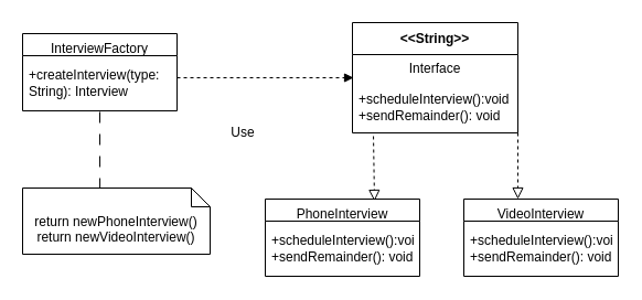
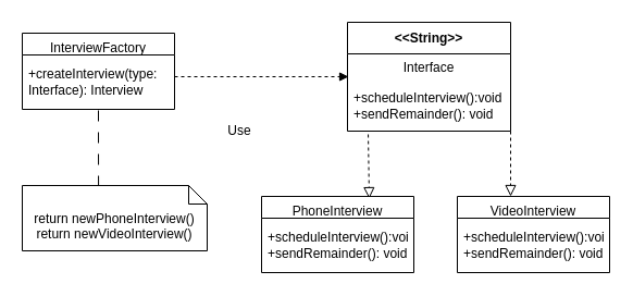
  <mxCell id="0" />
  <mxCell id="1" parent="0" />
  <mxCell id="2" value="InterviewFactory" style="swimlane;fontStyle=0;align=center;verticalAlign=top;childLayout=stackLayout;horizontal=1;startSize=20;horizontalStack=0;resizeParent=1;resizeParentMax=0;resizeLast=0;collapsible=0;marginBottom=0;html=1;whiteSpace=wrap;" vertex="1" parent="1"><mxGeometry x="20" y="30" width="140" height="70" as="geometry" /></mxCell>
- <mxCell id="3" value="+createInterview(type:&lt;div&gt;String): Interview&lt;/div&gt;" style="text;html=1;strokeColor=none;fillColor=none;align=left;verticalAlign=middle;spacingLeft=4;spacingRight=4;overflow=hidden;rotatable=0;points=[[0,0.5],[1,0.5]];portConstraint=eastwest;whiteSpace=wrap;" vertex="1" parent="2"><mxGeometry y="20" width="140" height="50" as="geometry" /></mxCell>
+ <mxCell id="3" value="+createInterview(type:&lt;div&gt;Interface): Interview&lt;/div&gt;" style="text;html=1;strokeColor=none;fillColor=none;align=left;verticalAlign=middle;spacingLeft=4;spacingRight=4;overflow=hidden;rotatable=0;points=[[0,0.5],[1,0.5]];portConstraint=eastwest;whiteSpace=wrap;" vertex="1" parent="2"><mxGeometry y="20" width="140" height="50" as="geometry" /></mxCell>
  <mxCell id="4" value="&amp;lt;&amp;lt;String&amp;gt;&amp;gt;" style="swimlane;fontStyle=1;align=center;verticalAlign=middle;childLayout=stackLayout;horizontal=1;startSize=29;horizontalStack=0;resizeParent=1;resizeParentMax=0;resizeLast=0;collapsible=0;marginBottom=0;html=1;whiteSpace=wrap;" vertex="1" parent="1"><mxGeometry x="319" y="20" width="150" height="100" as="geometry" /></mxCell>
  <mxCell id="5" value="Interface" style="text;html=1;strokeColor=none;fillColor=none;align=center;verticalAlign=middle;spacingLeft=4;spacingRight=4;overflow=hidden;rotatable=0;points=[[0,0.5],[1,0.5]];portConstraint=eastwest;whiteSpace=wrap;" vertex="1" parent="4"><mxGeometry y="29" width="150" height="25" as="geometry" /></mxCell>
  <mxCell id="6" value="+scheduleInterview():void&lt;div&gt;+sendRemainder(): void&lt;/div&gt;" style="text;html=1;strokeColor=none;fillColor=none;align=left;verticalAlign=middle;spacingLeft=4;spacingRight=4;overflow=hidden;rotatable=0;points=[[0,0.5],[1,0.5]];portConstraint=eastwest;whiteSpace=wrap;" vertex="1" parent="4"><mxGeometry y="54" width="150" height="46" as="geometry" /></mxCell>
  <mxCell id="7" value="" style="endArrow=block;startArrow=none;endFill=0;startFill=0;endSize=8;html=1;verticalAlign=bottom;dashed=1;labelBackgroundColor=none;rounded=0;exitX=0.127;exitY=1.065;exitDx=0;exitDy=0;exitPerimeter=0;entryX=0.707;entryY=0.029;entryDx=0;entryDy=0;entryPerimeter=0;" edge="1" parent="1" source="6" target="13"><mxGeometry width="160" relative="1" as="geometry"><mxPoint x="150" y="190" as="sourcePoint" /><mxPoint x="340" y="190" as="targetPoint" /></mxGeometry></mxCell>
  <mxCell id="8" value="" style="endArrow=block;startArrow=none;endFill=0;startFill=0;endSize=8;html=1;verticalAlign=bottom;dashed=1;labelBackgroundColor=none;rounded=0;" edge="1" parent="1"><mxGeometry width="160" relative="1" as="geometry"><mxPoint x="469" y="120" as="sourcePoint" /><mxPoint x="469" y="180" as="targetPoint" /></mxGeometry></mxCell>
  <mxCell id="9" value="" style="html=1;verticalAlign=bottom;labelBackgroundColor=none;endArrow=block;endFill=1;dashed=1;rounded=0;" edge="1" parent="1"><mxGeometry width="160" relative="1" as="geometry"><mxPoint x="160" y="70" as="sourcePoint" /><mxPoint x="320" y="70" as="targetPoint" /></mxGeometry></mxCell>
  <mxCell id="10" value="Use" style="text;html=1;align=center;verticalAlign=middle;whiteSpace=wrap;rounded=0;" vertex="1" parent="1"><mxGeometry x="190" y="105" width="60" height="30" as="geometry" /></mxCell>
  <mxCell id="11" value="VideoInterview" style="swimlane;fontStyle=0;align=center;verticalAlign=top;childLayout=stackLayout;horizontal=1;startSize=20;horizontalStack=0;resizeParent=1;resizeParentMax=0;resizeLast=0;collapsible=0;marginBottom=0;html=1;whiteSpace=wrap;" vertex="1" parent="1"><mxGeometry x="420" y="180" width="140" height="70" as="geometry" /></mxCell>
  <mxCell id="12" value="+scheduleInterview():void&lt;div&gt;+sendRemainder(): void&lt;/div&gt;" style="text;html=1;strokeColor=none;fillColor=none;align=left;verticalAlign=middle;spacingLeft=4;spacingRight=4;overflow=hidden;rotatable=0;points=[[0,0.5],[1,0.5]];portConstraint=eastwest;whiteSpace=wrap;" vertex="1" parent="11"><mxGeometry y="20" width="140" height="50" as="geometry" /></mxCell>
  <mxCell id="13" value="PhoneInterview" style="swimlane;fontStyle=0;align=center;verticalAlign=top;childLayout=stackLayout;horizontal=1;startSize=20;horizontalStack=0;resizeParent=1;resizeParentMax=0;resizeLast=0;collapsible=0;marginBottom=0;html=1;whiteSpace=wrap;" vertex="1" parent="1"><mxGeometry x="240" y="180" width="140" height="70" as="geometry" /></mxCell>
  <mxCell id="14" value="+scheduleInterview():void&lt;div&gt;+sendRemainder(): void&lt;/div&gt;" style="text;html=1;strokeColor=none;fillColor=none;align=left;verticalAlign=middle;spacingLeft=4;spacingRight=4;overflow=hidden;rotatable=0;points=[[0,0.5],[1,0.5]];portConstraint=eastwest;whiteSpace=wrap;" vertex="1" parent="13"><mxGeometry y="20" width="140" height="50" as="geometry" /></mxCell>
  <mxCell id="15" value="" style="endArrow=none;startArrow=none;endFill=0;startFill=0;endSize=8;html=1;verticalAlign=bottom;dashed=1;labelBackgroundColor=none;dashPattern=10 10;rounded=0;exitX=0.5;exitY=1.02;exitDx=0;exitDy=0;exitPerimeter=0;entryX=0.438;entryY=0;entryDx=0;entryDy=0;entryPerimeter=0;" edge="1" parent="1" source="3"><mxGeometry width="160" relative="1" as="geometry"><mxPoint x="30" y="150" as="sourcePoint" /><mxPoint x="90.08" y="170" as="targetPoint" /></mxGeometry></mxCell>
  <mxCell id="16" value="&lt;span style=&quot;text-align: left;&quot;&gt;return newPhoneInterview()&lt;/span&gt;&lt;div&gt;&lt;span style=&quot;text-align: left;&quot;&gt;return newVideoInterview()&lt;/span&gt;&lt;/div&gt;&lt;div&gt;&lt;br&gt;&lt;/div&gt;" style="shape=note2;boundedLbl=1;whiteSpace=wrap;html=1;size=17;verticalAlign=top;align=center;" vertex="1" parent="1"><mxGeometry x="20" y="170" width="170" height="60" as="geometry" /></mxCell>
